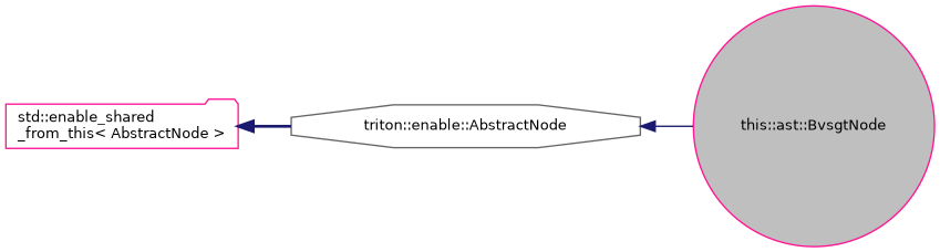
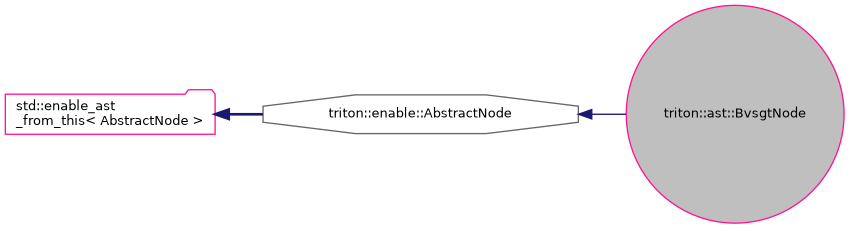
  digraph {
    rankdir=LR
    node [color=deeppink fillcolor=white fontname=Helvetica fontsize=10 style=filled]
    edge [color=midnightblue dir=back fontname=Helvetica fontsize=10 labelfontname=Helvetica labelfontsize=10]
-   n1 [fillcolor=grey75 fontcolor=black height=0.2 label="this::ast::BvsgtNode" shape=circle width=0.4]
+   n1 [fillcolor=grey75 fontcolor=black height=0.2 label="triton::ast::BvsgtNode" shape=circle width=0.4]
    n2 [color=gray40 height=0.2 label="triton::enable::AbstractNode" shape=octagon width=0.4]
-   n3 [height=0.2 label="std::enable_shared\l_from_this\< AbstractNode \>" shape=folder width=0.4]
+   n3 [height=0.2 label="std::enable_ast\l_from_this\< AbstractNode \>" shape=folder width=0.4]
    n2 -> n1 [style=solid]
    n3 -> n2 [style=bold]
  }
